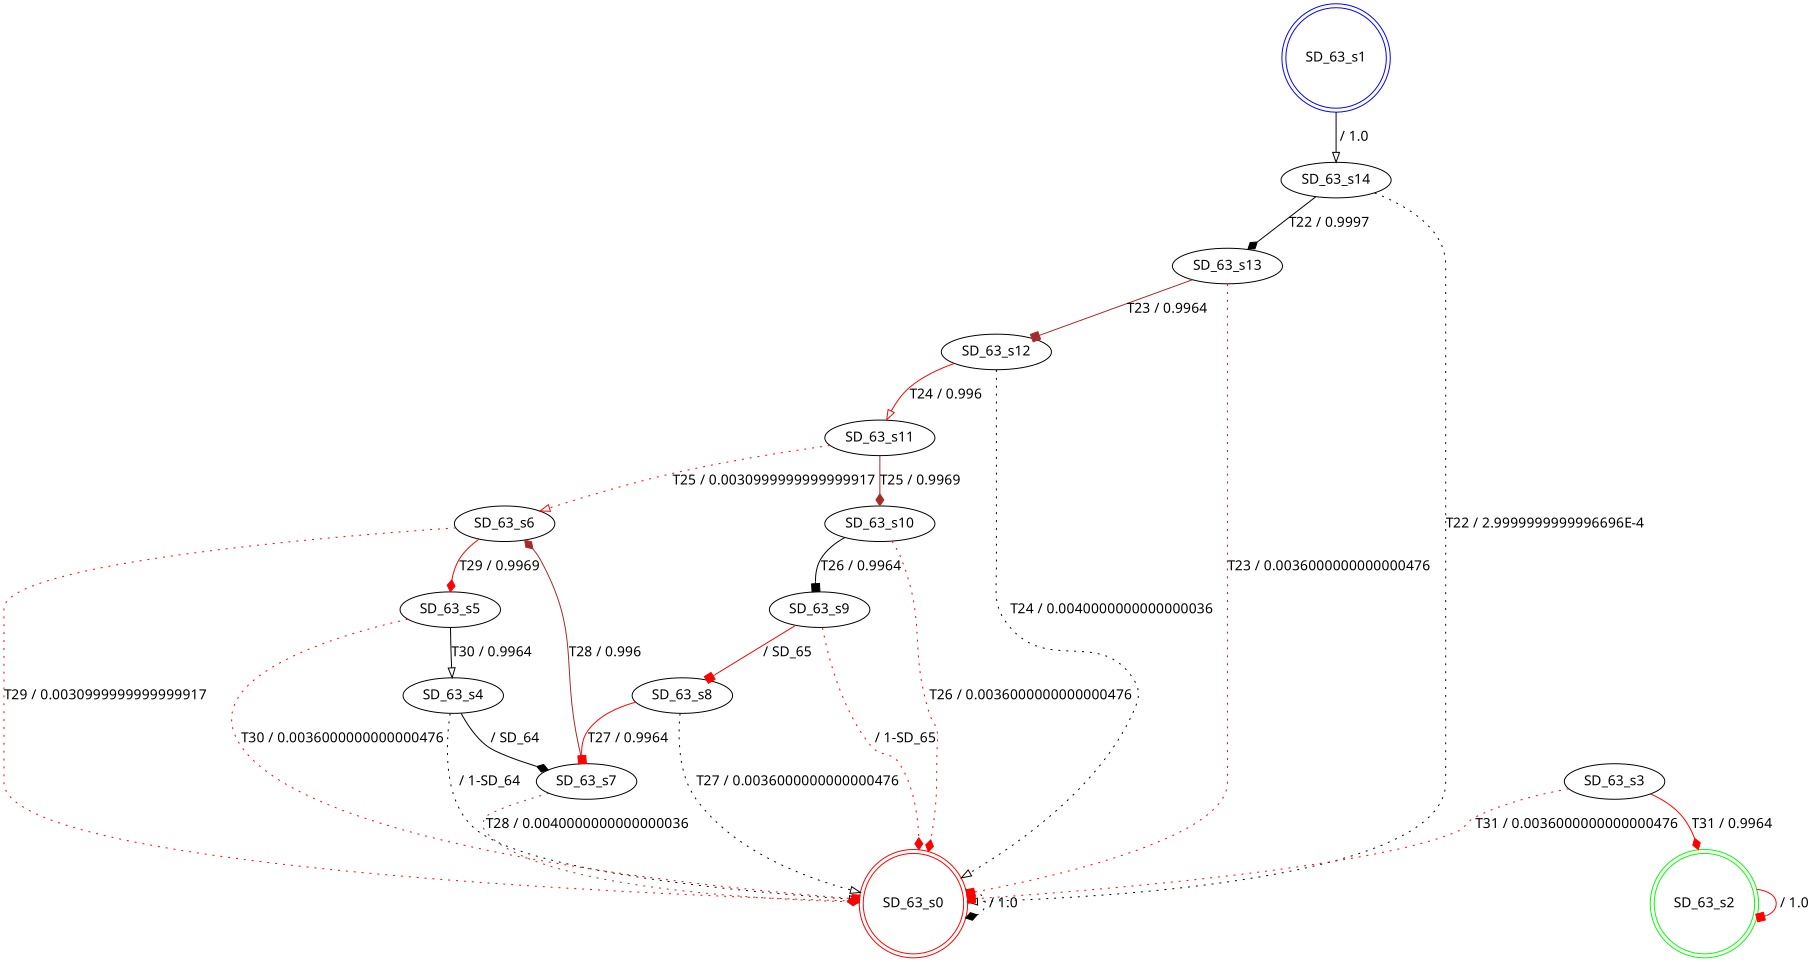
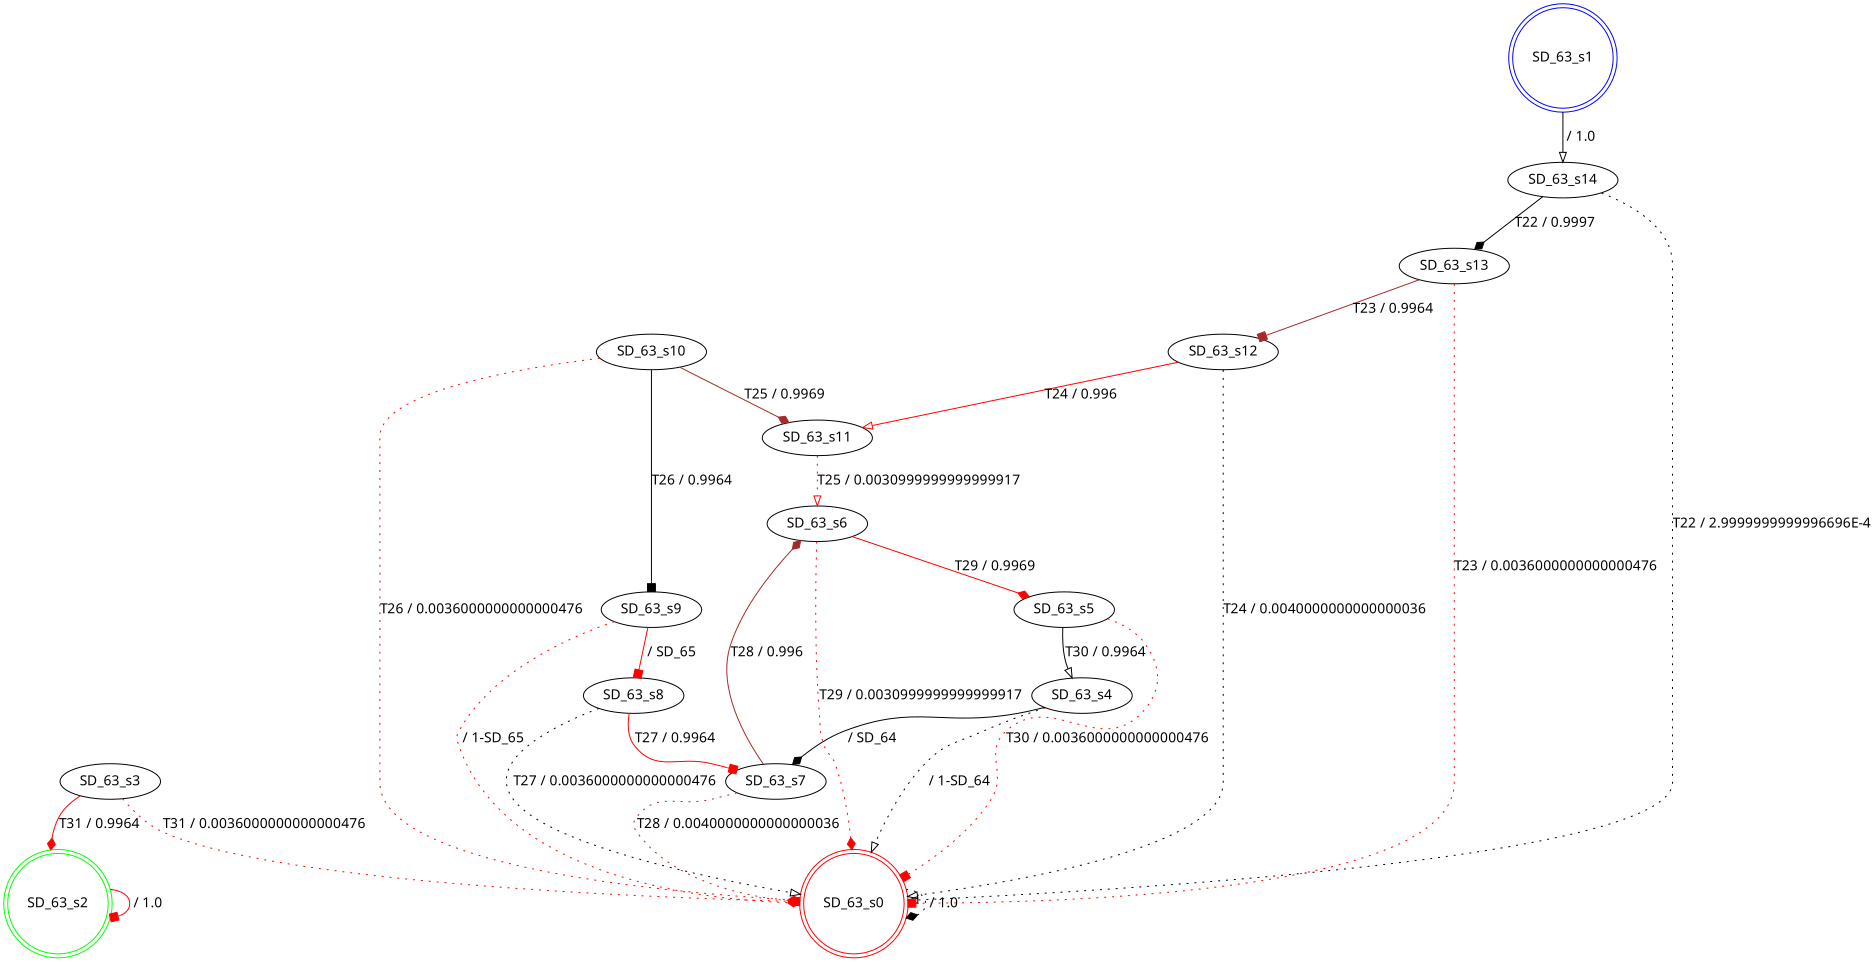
  digraph {
    fontname="Noto Sans"
    node [fontname="Noto Sans"]
    edge [arrowhead=diamond color=red fontname="Noto Sans"]
    n1 [color=red label=SD_63_s0 shape=doublecircle]
    n2 [color=blue label=SD_63_s1 shape=doublecircle]
    n3 [label=SD_63_s14]
    n4 [label=SD_63_s13]
    n5 [color=green label=SD_63_s2 shape=doublecircle]
    n6 [label=SD_63_s3]
    n7 [label=SD_63_s4]
    n8 [label=SD_63_s7]
    n9 [label=SD_63_s5]
    n10 [label=SD_63_s6]
    n11 [label=SD_63_s8]
    n12 [label=SD_63_s9]
    n13 [label=SD_63_s10]
    n14 [label=SD_63_s11]
    n15 [label=SD_63_s12]
    n1 -> n1 [color=black label=" / 1.0" style=dotted]
    n2 -> n3 [arrowhead=onormal color=black label=" / 1.0"]
    n3 -> n1 [arrowhead=onormal color=black label="T22 / 2.9999999999996696E-4" style=dotted]
    n3 -> n4 [color=black label="T22 / 0.9997"]
    n4 -> n1 [arrowhead=box label="T23 / 0.0036000000000000476" style=dotted]
    n4 -> n15 [arrowhead=box color=brown label="T23 / 0.9964"]
    n5 -> n5 [arrowhead=box label=" / 1.0"]
    n6 -> n1 [arrowhead=box label="T31 / 0.0036000000000000476" style=dotted]
    n6 -> n5 [label="T31 / 0.9964"]
    n7 -> n1 [arrowhead=onormal color=black label=" / 1-SD_64" style=dotted]
    n7 -> n8 [color=black label=" / SD_64"]
    n8 -> n1 [color=brown label="T28 / 0.0040000000000000036" style=dotted]
    n8 -> n10 [color=brown label="T28 / 0.996"]
    n9 -> n1 [arrowhead=box label="T30 / 0.0036000000000000476" style=dotted]
    n9 -> n7 [arrowhead=onormal color=black label="T30 / 0.9964"]
    n10 -> n1 [label="T29 / 0.0030999999999999917" style=dotted]
    n10 -> n9 [label="T29 / 0.9969"]
    n11 -> n1 [arrowhead=onormal color=black label="T27 / 0.0036000000000000476" style=dotted]
    n11 -> n8 [arrowhead=box label="T27 / 0.9964"]
    n12 -> n1 [label=" / 1-SD_65" style=dotted]
    n12 -> n11 [arrowhead=box label=" / SD_65"]
    n13 -> n1 [label="T26 / 0.0036000000000000476" style=dotted]
    n13 -> n12 [arrowhead=box color=black label="T26 / 0.9964"]
    n14 -> n10 [arrowhead=onormal label="T25 / 0.0030999999999999917" style=dotted]
-   n14 -> n13 [color=brown label="T25 / 0.9969"]
+   n13 -> n14 [color=brown label="T25 / 0.9969"]
    n15 -> n1 [arrowhead=onormal color=black label="T24 / 0.0040000000000000036" style=dotted]
    n15 -> n14 [arrowhead=onormal label="T24 / 0.996"]
  }
